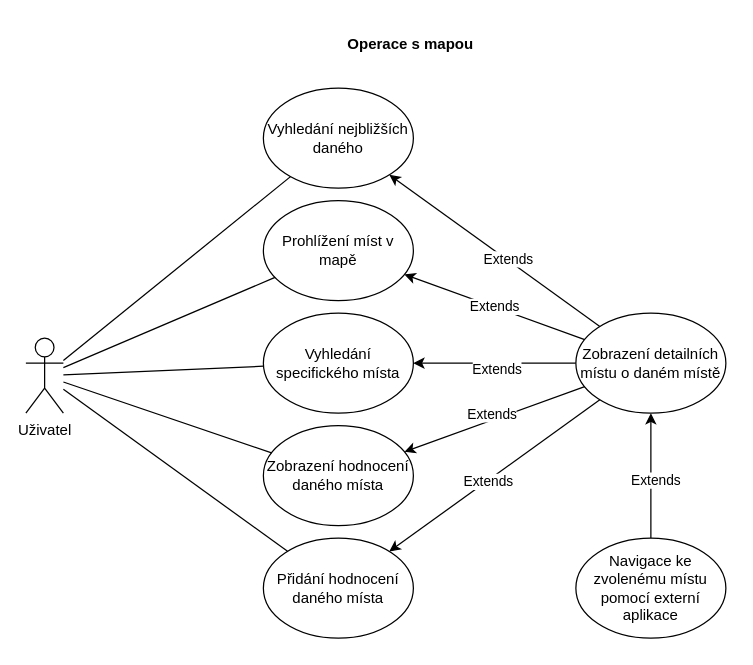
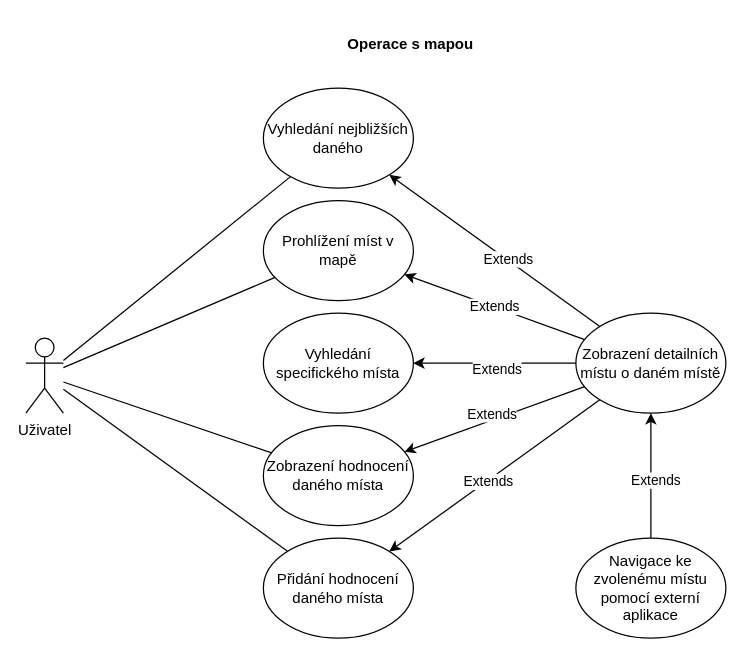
  <mxCell id="0" />
  <mxCell id="1" parent="0" />
  <mxCell id="2" value="Uživatel" style="shape=umlActor;verticalLabelPosition=bottom;verticalAlign=top;html=1;outlineConnect=0;" parent="1" vertex="1"><mxGeometry x="20" y="270" width="30" height="60" as="geometry" /></mxCell>
  <mxCell id="3" value="" style="endArrow=classic;html=1;rounded=0;" parent="1" source="17" target="15" edge="1"><mxGeometry width="50" height="50" relative="1" as="geometry"><mxPoint x="470" y="420" as="sourcePoint" /><mxPoint x="470" y="340" as="targetPoint" /></mxGeometry></mxCell>
  <mxCell id="4" value="Extends" style="edgeLabel;html=1;align=center;verticalAlign=middle;resizable=0;points=[];" parent="3" vertex="1" connectable="0"><mxGeometry x="-0.067" y="-3" relative="1" as="geometry"><mxPoint as="offset" /></mxGeometry></mxCell>
  <mxCell id="5" value="Extends" style="endArrow=classic;html=1;rounded=0;" parent="1" source="15" target="16" edge="1"><mxGeometry width="50" height="50" relative="1" as="geometry"><mxPoint x="410" y="310" as="sourcePoint" /><mxPoint x="344" y="380" as="targetPoint" /></mxGeometry></mxCell>
  <mxCell id="6" value="" style="endArrow=classic;html=1;rounded=0;" parent="1" source="15" target="14" edge="1"><mxGeometry width="50" height="50" relative="1" as="geometry"><mxPoint x="410" y="310" as="sourcePoint" /><mxPoint x="344" y="310" as="targetPoint" /></mxGeometry></mxCell>
  <mxCell id="7" value="Extends" style="edgeLabel;html=1;align=center;verticalAlign=middle;resizable=0;points=[];" parent="6" vertex="1" connectable="0"><mxGeometry x="-0.121" y="-1" relative="1" as="geometry"><mxPoint as="offset" /></mxGeometry></mxCell>
  <mxCell id="8" value="" style="endArrow=classic;html=1;rounded=0;" parent="1" source="15" target="18" edge="1"><mxGeometry width="50" height="50" relative="1" as="geometry"><mxPoint x="410" y="310" as="sourcePoint" /><mxPoint x="344" y="450" as="targetPoint" /></mxGeometry></mxCell>
  <mxCell id="9" value="Extends" style="edgeLabel;html=1;align=center;verticalAlign=middle;resizable=0;points=[];" parent="8" vertex="1" connectable="0"><mxGeometry x="-0.022" y="4" relative="1" as="geometry"><mxPoint as="offset" /></mxGeometry></mxCell>
- <mxCell id="10" value="" style="endArrow=none;html=1;rounded=0;" parent="1" source="18" target="2" edge="1"><mxGeometry width="50" height="50" relative="1" as="geometry"><mxPoint x="224" y="450" as="sourcePoint" /><mxPoint x="220" y="450" as="targetPoint" /></mxGeometry></mxCell>
  <mxCell id="11" value="" style="endArrow=none;html=1;rounded=0;" parent="1" source="16" target="2" edge="1"><mxGeometry width="50" height="50" relative="1" as="geometry"><mxPoint x="224" y="380" as="sourcePoint" /><mxPoint x="360" y="300" as="targetPoint" /></mxGeometry></mxCell>
  <mxCell id="12" value="" style="endArrow=none;html=1;rounded=0;" parent="1" source="14" target="2" edge="1"><mxGeometry width="50" height="50" relative="1" as="geometry"><mxPoint x="224" y="310" as="sourcePoint" /><mxPoint x="360" y="300" as="targetPoint" /></mxGeometry></mxCell>
  <mxCell id="13" value="&lt;b&gt;Operace s mapou&lt;/b&gt;" style="text;html=1;strokeColor=none;fillColor=none;align=center;verticalAlign=middle;whiteSpace=wrap;rounded=0;" parent="1" vertex="1"><mxGeometry x="270" y="20" width="116" height="30" as="geometry" /></mxCell>
  <mxCell id="14" value="Vyhledání nejbližších daného" style="ellipse;whiteSpace=wrap;html=1;" vertex="1" parent="1"><mxGeometry x="210" y="70" width="120" height="80" as="geometry" /></mxCell>
  <mxCell id="15" value="Zobrazení detailních místu o daném místě" style="ellipse;whiteSpace=wrap;html=1;" vertex="1" parent="1"><mxGeometry x="460" y="250" width="120" height="80" as="geometry" /></mxCell>
  <mxCell id="16" value="Prohlížení míst v mapě" style="ellipse;whiteSpace=wrap;html=1;" vertex="1" parent="1"><mxGeometry x="210" y="160" width="120" height="80" as="geometry" /></mxCell>
  <mxCell id="17" value="Navigace ke zvolenému místu pomocí externí aplikace" style="ellipse;whiteSpace=wrap;html=1;" vertex="1" parent="1"><mxGeometry x="460" y="430" width="120" height="80" as="geometry" /></mxCell>
  <mxCell id="18" value="Vyhledání specifického místa" style="ellipse;whiteSpace=wrap;html=1;" vertex="1" parent="1"><mxGeometry x="210" y="250" width="120" height="80" as="geometry" /></mxCell>
  <mxCell id="19" value="Zobrazení hodnocení daného místa" style="ellipse;whiteSpace=wrap;html=1;" vertex="1" parent="1"><mxGeometry x="210" y="340" width="120" height="80" as="geometry" /></mxCell>
  <mxCell id="20" value="" style="endArrow=classic;html=1;rounded=0;" edge="1" parent="1" source="15" target="19"><mxGeometry width="50" height="50" relative="1" as="geometry"><mxPoint x="320" y="310" as="sourcePoint" /><mxPoint x="370" y="260" as="targetPoint" /></mxGeometry></mxCell>
  <mxCell id="21" value="Extends" style="edgeLabel;html=1;align=center;verticalAlign=middle;resizable=0;points=[];" vertex="1" connectable="0" parent="20"><mxGeometry x="0.013" y="-5" relative="1" as="geometry"><mxPoint as="offset" /></mxGeometry></mxCell>
  <mxCell id="22" value="" style="endArrow=none;html=1;rounded=0;" edge="1" parent="1" source="2" target="19"><mxGeometry width="50" height="50" relative="1" as="geometry"><mxPoint x="320" y="310" as="sourcePoint" /><mxPoint x="370" y="260" as="targetPoint" /></mxGeometry></mxCell>
  <mxCell id="23" value="Přidání hodnocení daného místa" style="ellipse;whiteSpace=wrap;html=1;" vertex="1" parent="1"><mxGeometry x="210" y="430" width="120" height="80" as="geometry" /></mxCell>
  <mxCell id="24" value="" style="endArrow=classic;html=1;rounded=0;" edge="1" parent="1" source="15" target="23"><mxGeometry width="50" height="50" relative="1" as="geometry"><mxPoint x="320" y="310" as="sourcePoint" /><mxPoint x="370" y="260" as="targetPoint" /></mxGeometry></mxCell>
  <mxCell id="25" value="Extends" style="edgeLabel;html=1;align=center;verticalAlign=middle;resizable=0;points=[];" vertex="1" connectable="0" parent="24"><mxGeometry x="0.073" relative="1" as="geometry"><mxPoint as="offset" /></mxGeometry></mxCell>
  <mxCell id="26" value="" style="endArrow=none;html=1;rounded=0;" edge="1" parent="1" source="2" target="23"><mxGeometry width="50" height="50" relative="1" as="geometry"><mxPoint x="320" y="310" as="sourcePoint" /><mxPoint x="370" y="260" as="targetPoint" /></mxGeometry></mxCell>
